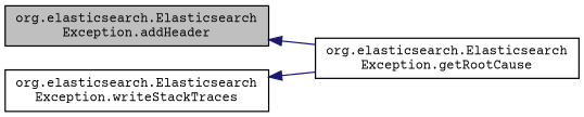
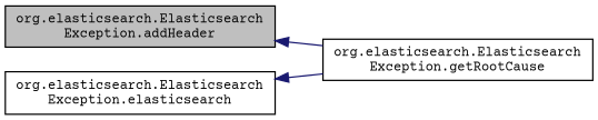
  digraph {
    fontname="Courier Prime"
    rankdir=LR
    node [color=black fillcolor=white fontname="Courier Prime" fontsize=10 shape=record style=filled]
    edge [color=midnightblue dir=back fontname="Courier Prime" fontsize=10 labelfontname=Helvetica labelfontsize=10 style=solid]
    n1 [fillcolor=grey75 fontcolor=black height=0.2 label="org.elasticsearch.Elasticsearch\lException.addHeader" width=0.4]
    n2 [height=0.2 label="org.elasticsearch.Elasticsearch\lException.getRootCause" width=0.4]
-   n3 [height=0.2 label="org.elasticsearch.Elasticsearch\lException.writeStackTraces" width=0.4]
+   n3 [height=0.2 label="org.elasticsearch.Elasticsearch\lException.elasticsearch" width=0.4]
    n1 -> n2
    n3 -> n2
  }
